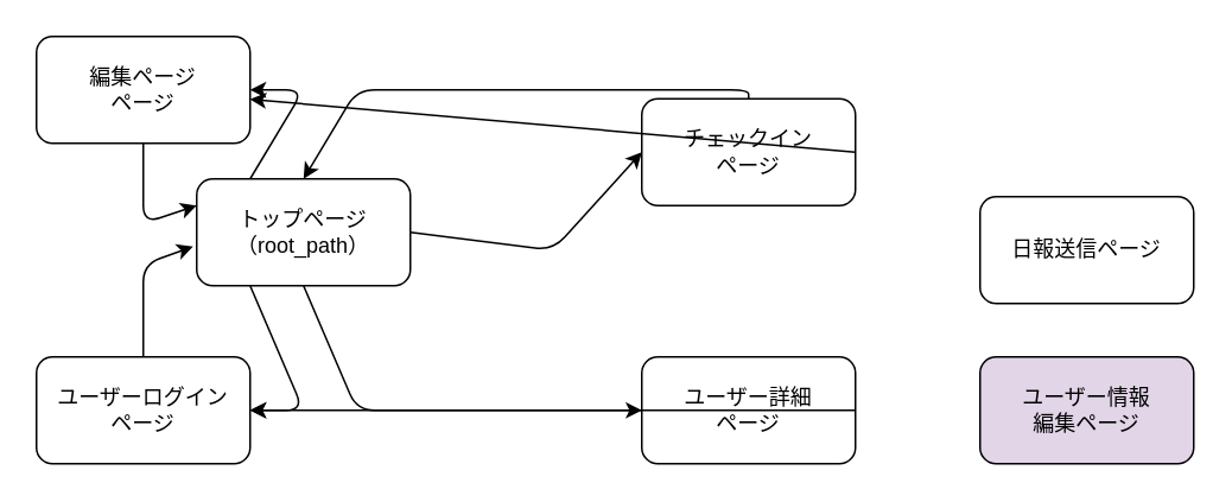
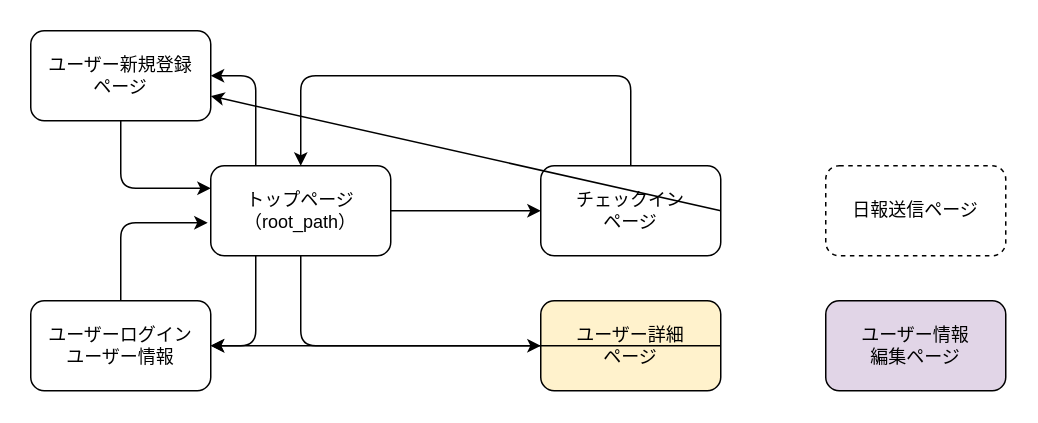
  <mxCell id="0" />
  <mxCell id="1" parent="0" />
- <mxCell id="2" value="トップページ&lt;br&gt;（root_path）" style="rounded=1;whiteSpace=wrap;html=1;" vertex="1" parent="1"><mxGeometry x="110" y="100" width="120" height="60" as="geometry" /></mxCell>
- <mxCell id="3" value="編集ページ&lt;br&gt;ページ" style="rounded=1;whiteSpace=wrap;html=1;" vertex="1" parent="1"><mxGeometry x="20" y="20" width="120" height="60" as="geometry" /></mxCell>
- <mxCell id="4" value="ユーザーログイン&lt;br&gt;ページ" style="rounded=1;whiteSpace=wrap;html=1;" vertex="1" parent="1"><mxGeometry x="20" y="200" width="120" height="60" as="geometry" /></mxCell>
+ <mxCell id="2" value="トップページ&lt;br&gt;（root_path）" style="rounded=1;whiteSpace=wrap;html=1;" vertex="1" parent="1"><mxGeometry x="140" y="110" width="120" height="60" as="geometry" /></mxCell>
+ <mxCell id="3" value="ユーザー新規登録&lt;br&gt;ページ" style="rounded=1;whiteSpace=wrap;html=1;" vertex="1" parent="1"><mxGeometry x="20" y="20" width="120" height="60" as="geometry" /></mxCell>
+ <mxCell id="4" value="ユーザーログイン&lt;br&gt;ユーザー情報" style="rounded=1;whiteSpace=wrap;html=1;" vertex="1" parent="1"><mxGeometry x="20" y="200" width="120" height="60" as="geometry" /></mxCell>
  <mxCell id="5" value="" style="endArrow=classic;html=1;entryX=1;entryY=0.5;entryDx=0;entryDy=0;exitX=0.25;exitY=0;exitDx=0;exitDy=0;" edge="1" parent="1" source="2" target="3"><mxGeometry width="50" height="50" relative="1" as="geometry"><mxPoint x="260" y="330" as="sourcePoint" /><mxPoint x="410" y="290" as="targetPoint" /><Array as="points"><mxPoint x="170" y="50" /></Array></mxGeometry></mxCell>
  <mxCell id="6" value="" style="endArrow=classic;html=1;exitX=0.5;exitY=1;exitDx=0;exitDy=0;entryX=0;entryY=0.25;entryDx=0;entryDy=0;" edge="1" parent="1" source="3" target="2"><mxGeometry width="50" height="50" relative="1" as="geometry"><mxPoint x="360" y="340" as="sourcePoint" /><mxPoint x="410" y="290" as="targetPoint" /><Array as="points"><mxPoint x="80" y="125" /></Array></mxGeometry></mxCell>
  <mxCell id="7" value="" style="endArrow=classic;html=1;entryX=1;entryY=0.5;entryDx=0;entryDy=0;exitX=0.25;exitY=1;exitDx=0;exitDy=0;" edge="1" parent="1" source="2" target="4"><mxGeometry width="50" height="50" relative="1" as="geometry"><mxPoint x="360" y="340" as="sourcePoint" /><mxPoint x="410" y="290" as="targetPoint" /><Array as="points"><mxPoint x="170" y="230" /></Array></mxGeometry></mxCell>
  <mxCell id="8" value="" style="endArrow=classic;html=1;entryX=-0.017;entryY=0.633;entryDx=0;entryDy=0;entryPerimeter=0;exitX=0.5;exitY=0;exitDx=0;exitDy=0;" edge="1" parent="1" source="4" target="2"><mxGeometry width="50" height="50" relative="1" as="geometry"><mxPoint x="360" y="340" as="sourcePoint" /><mxPoint x="410" y="290" as="targetPoint" /><Array as="points"><mxPoint x="80" y="148" /></Array></mxGeometry></mxCell>
- <mxCell id="9" value="チェックイン&lt;br&gt;ページ" style="rounded=1;whiteSpace=wrap;html=1;" vertex="1" parent="1"><mxGeometry x="360" y="55" width="120" height="60" as="geometry" /></mxCell>
+ <mxCell id="9" value="チェックイン&lt;br&gt;ページ" style="rounded=1;whiteSpace=wrap;html=1;" vertex="1" parent="1"><mxGeometry x="360" y="110" width="120" height="60" as="geometry" /></mxCell>
  <mxCell id="10" value="" style="endArrow=classic;html=1;exitX=1;exitY=0.5;exitDx=0;exitDy=0;entryX=0;entryY=0.5;entryDx=0;entryDy=0;" edge="1" parent="1" source="2" target="9"><mxGeometry width="50" height="50" relative="1" as="geometry"><mxPoint x="360" y="340" as="sourcePoint" /><mxPoint x="410" y="290" as="targetPoint" /><Array as="points"><mxPoint x="310" y="140" /></Array></mxGeometry></mxCell>
  <mxCell id="11" value="" style="endArrow=classic;html=1;exitX=0.5;exitY=0;exitDx=0;exitDy=0;entryX=0.5;entryY=0;entryDx=0;entryDy=0;" edge="1" parent="1" source="9" target="2"><mxGeometry width="50" height="50" relative="1" as="geometry"><mxPoint x="360" y="340" as="sourcePoint" /><mxPoint x="410" y="290" as="targetPoint" /><Array as="points"><mxPoint x="420" y="50" /><mxPoint x="200" y="50" /></Array></mxGeometry></mxCell>
- <mxCell id="12" value="ユーザー詳細&lt;br&gt;ページ" style="rounded=1;whiteSpace=wrap;html=1;" vertex="1" parent="1"><mxGeometry x="360" y="200" width="120" height="60" as="geometry" /></mxCell>
+ <mxCell id="12" value="ユーザー詳細&lt;br&gt;ページ" style="rounded=1;whiteSpace=wrap;html=1;fillColor=#fff2cc;" vertex="1" parent="1"><mxGeometry x="360" y="200" width="120" height="60" as="geometry" /></mxCell>
  <mxCell id="13" value="" style="endArrow=classic;html=1;exitX=0.5;exitY=1;exitDx=0;exitDy=0;" edge="1" parent="1" source="2"><mxGeometry width="50" height="50" relative="1" as="geometry"><mxPoint x="360" y="340" as="sourcePoint" /><mxPoint x="360" y="230" as="targetPoint" /><Array as="points"><mxPoint x="200" y="230" /></Array></mxGeometry></mxCell>
- <mxCell id="14" value="日報送信ページ" style="rounded=1;whiteSpace=wrap;html=1;" vertex="1" parent="1"><mxGeometry x="550" y="110" width="120" height="60" as="geometry" /></mxCell>
+ <mxCell id="14" value="日報送信ページ" style="rounded=1;whiteSpace=wrap;html=1;dashed=1;" vertex="1" parent="1"><mxGeometry x="550" y="110" width="120" height="60" as="geometry" /></mxCell>
  <mxCell id="15" value="" style="endArrow=classic;html=1;exitX=1;exitY=0.5;exitDx=0;exitDy=0;" edge="1" parent="1" source="9" target="3"><mxGeometry width="50" height="50" relative="1" as="geometry"><mxPoint x="360" y="330" as="sourcePoint" /><mxPoint x="410" y="280" as="targetPoint" /></mxGeometry></mxCell>
  <mxCell id="16" value="" style="endArrow=classic;html=1;exitX=1;exitY=0.5;exitDx=0;exitDy=0;" edge="1" parent="1" source="12" target="4"><mxGeometry width="50" height="50" relative="1" as="geometry"><mxPoint x="360" y="330" as="sourcePoint" /><mxPoint x="410" y="280" as="targetPoint" /></mxGeometry></mxCell>
  <mxCell id="17" value="ユーザー情報&lt;br&gt;編集ページ" style="rounded=1;whiteSpace=wrap;html=1;fillColor=#e1d5e7;" vertex="1" parent="1"><mxGeometry x="550" y="200" width="120" height="60" as="geometry" /></mxCell>
